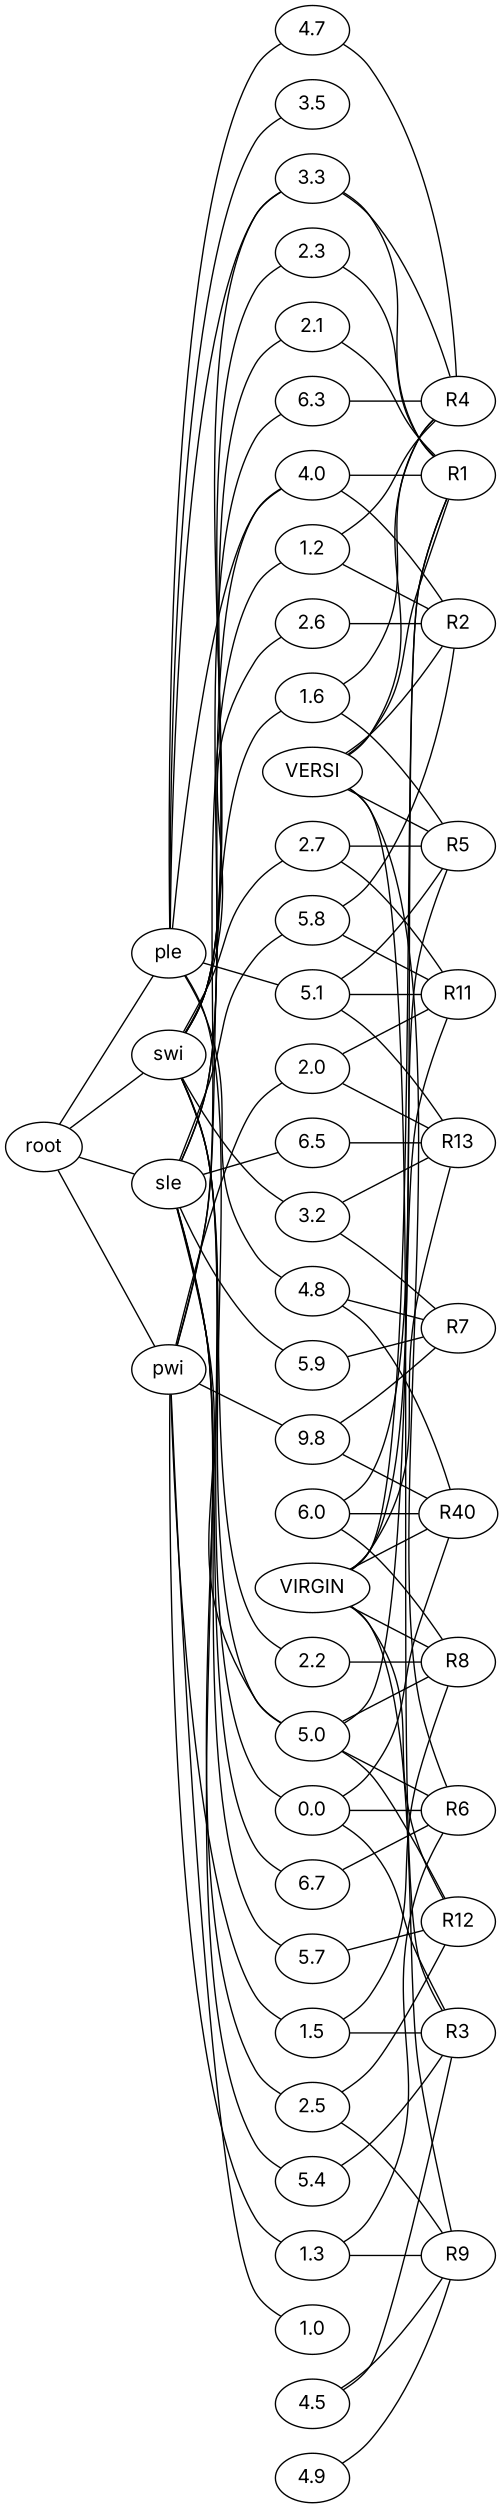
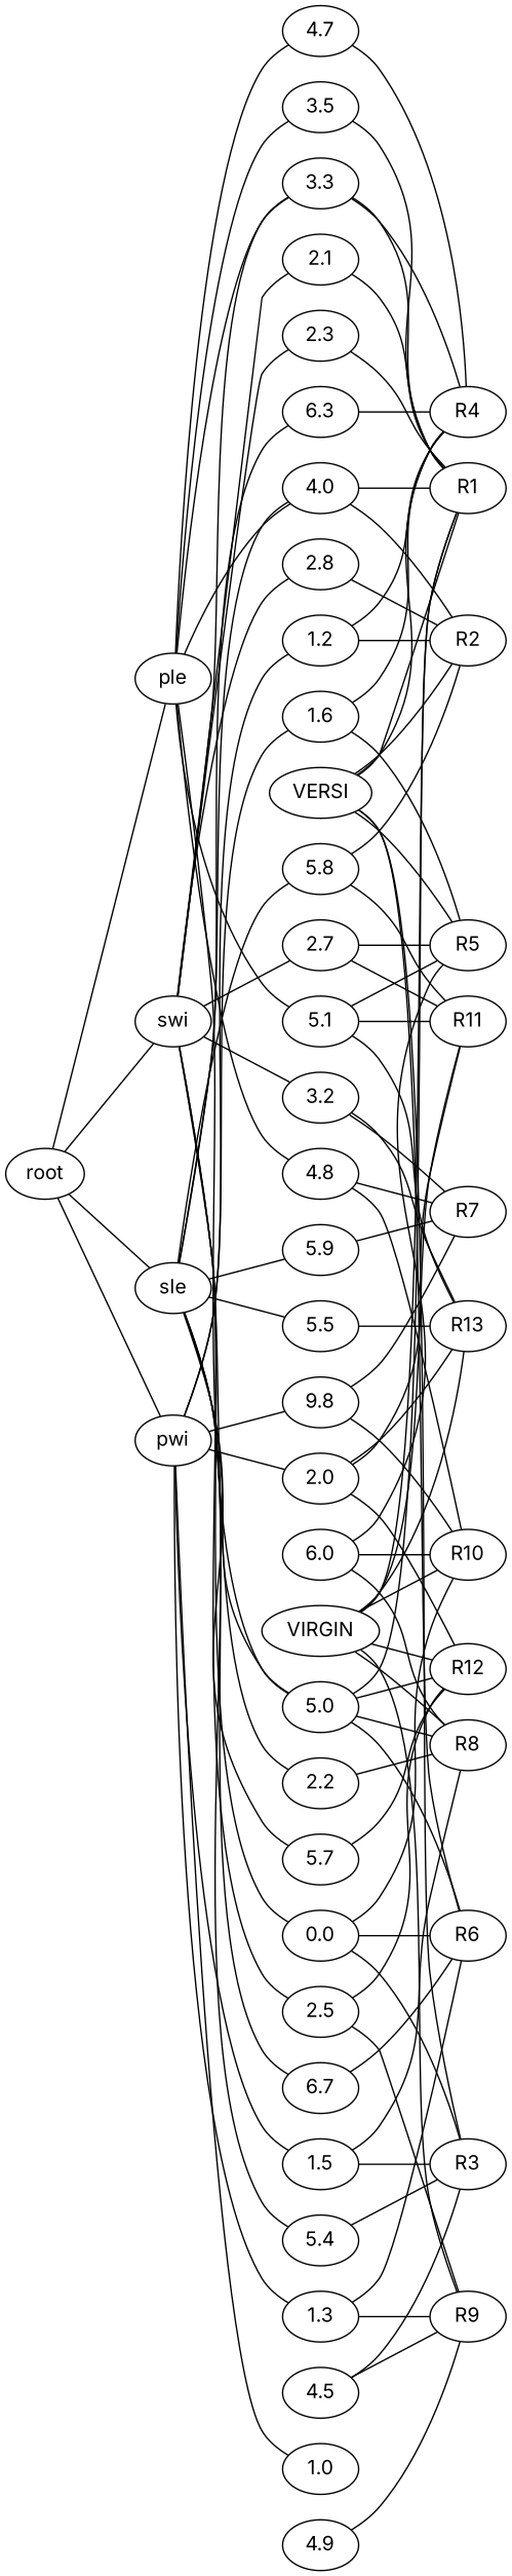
  graph {
    fontname=Inter
    rankdir=LR
    node [fontname=Inter]
    edge [fontname=Inter]
    root
    sle
    swi
    ple
    pwi
    5.0
    5.8
    5.4
    6.3
    6.7
    5.9
    5.7
-   6.5
+   6.5 [label=5.5]
    4.0
    2.3
-   2.6
+   2.6 [label=2.8]
    n17 [label=0.0]
    3.3
    2.7
    3.2
    2.2
    2.5
    2.1
    4.7
    5.1
    4.8
    3.5
    1.0
    1.2
    1.5
    1.6
    n32 [label=1.3]
    n33 [label=9.8]
    2.0
    R1
    R6
    R8
    R12
    R2
    R11
    R3
    R4
    6.0
    R5
-   R10 [label=R40]
+   R10
    R7
    4.9
    R9
    R13
    4.5
    VERSI
    VIRGIN
    root -- sle
    root -- swi
    root -- ple
    root -- pwi
    sle -- 5.0
    sle -- 5.8
    sle -- 5.4
    sle -- 6.3
    sle -- 6.7
    sle -- 5.9
    sle -- 5.7
    sle -- 6.5
    sle -- 4.0
    swi -- 2.3
    swi -- 2.6
    swi -- n17
    swi -- 3.3
    swi -- 2.7
    swi -- 3.2
    swi -- 2.2
    swi -- 2.5
    swi -- 2.1
    ple -- 5.0
    ple -- 4.0
    ple -- 3.3
    ple -- 4.7
    ple -- 5.1
    ple -- 4.8
    ple -- 3.5
    pwi -- 1.0
    pwi -- 1.2
    pwi -- 1.5
    pwi -- 1.6
    pwi -- n32
    pwi -- n33
    pwi -- 2.0
    5.0 -- R1
    5.0 -- R6
    5.0 -- R8
    5.0 -- R12
    5.8 -- R2
    5.8 -- R11
    5.4 -- R3
    6.3 -- R4
    6.7 -- R6
    5.9 -- R7
    5.7 -- R12
    6.5 -- R13
    4.0 -- R1
    4.0 -- R2
    2.3 -- R1
    2.6 -- R2
    n17 -- R6
    n17 -- R3
    n17 -- R10
    3.3 -- R1
    3.3 -- R4
    2.7 -- R11
    2.7 -- R5
    3.2 -- R7
    3.2 -- R13
    2.2 -- R8
    2.5 -- R12
    2.5 -- R9
    2.1 -- R1
    4.7 -- R4
    5.1 -- R11
    5.1 -- R5
    5.1 -- R13
    4.8 -- R10
    4.8 -- R7
+   3.5 -- R1
    1.2 -- R2
    1.2 -- R4
    1.5 -- R8
    1.5 -- R3
    1.6 -- R4
    1.6 -- R5
    n32 -- R6
    n32 -- R9
    n33 -- R10
    n33 -- R7
+   2.0 -- R12
    2.0 -- R11
    2.0 -- R13
    6.0 -- R8
    6.0 -- R5
    6.0 -- R10
    4.9 -- R9
    4.5 -- R3
    4.5 -- R9
    VERSI -- R1
    VERSI -- R6
    VERSI -- R2
    VERSI -- R3
    VERSI -- R4
    VERSI -- R5
    VIRGIN -- R1
    VIRGIN -- R8
    VIRGIN -- R12
    VIRGIN -- R11
    VIRGIN -- R10
    VIRGIN -- R9
    VIRGIN -- R13
  }
